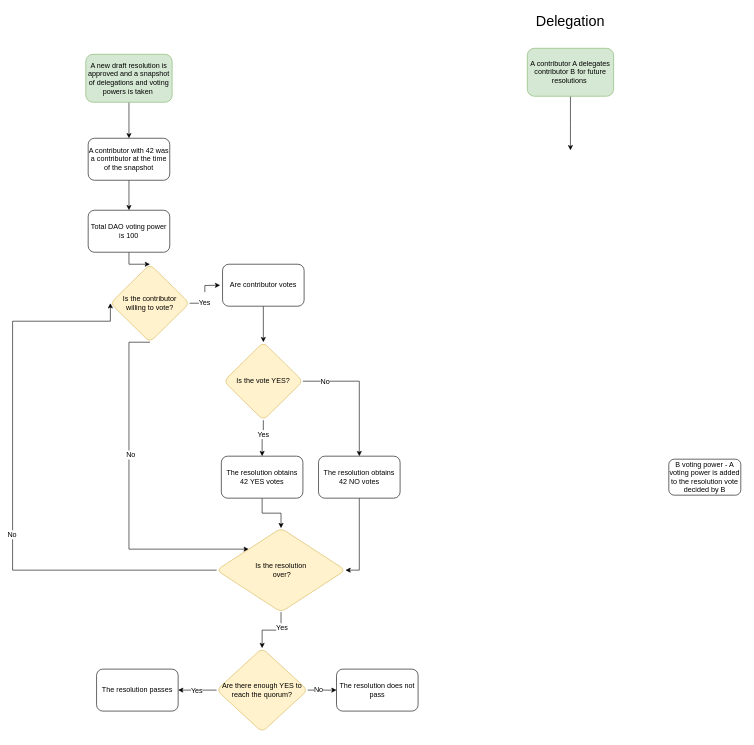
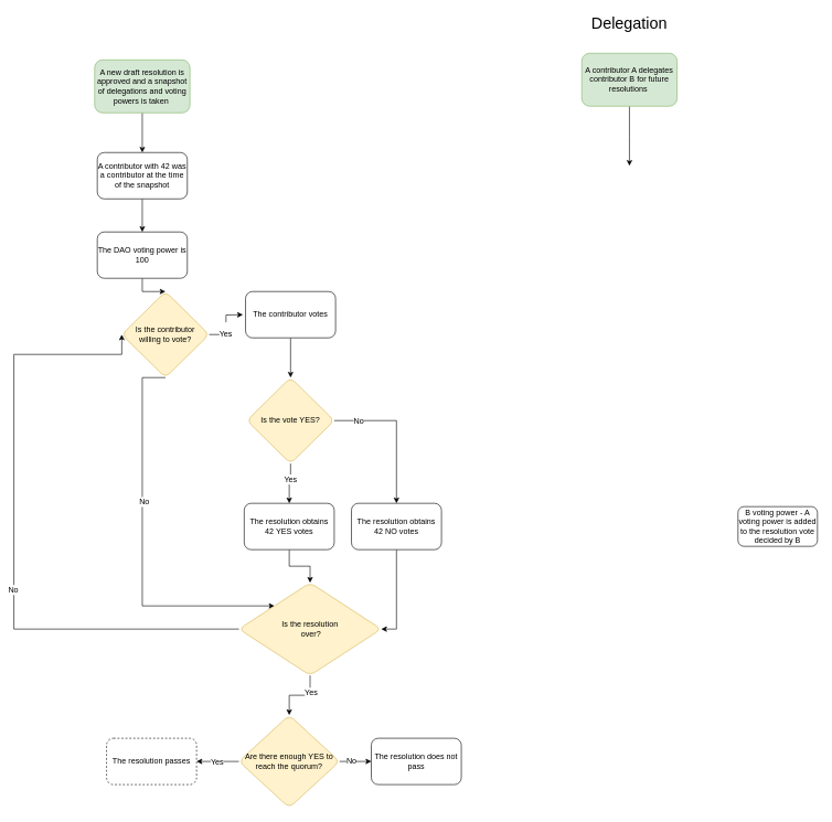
  <mxCell id="0" />
  <mxCell id="1" parent="0" />
  <mxCell id="2" style="edgeStyle=orthogonalEdgeStyle;rounded=0;orthogonalLoop=1;jettySize=auto;html=1;fontSize=12;" edge="1" parent="1" source="3" target="21"><mxGeometry relative="1" as="geometry" /></mxCell>
  <mxCell id="3" value="A contributor with 42 was a contributor at the time of the snapshot" style="rounded=1;whiteSpace=wrap;html=1;fontSize=12;glass=0;strokeWidth=1;shadow=0;" parent="1" vertex="1"><mxGeometry x="146" y="230" width="136" height="70" as="geometry" /></mxCell>
  <mxCell id="4" value="" style="edgeStyle=orthogonalEdgeStyle;rounded=0;orthogonalLoop=1;jettySize=auto;html=1;fontSize=24;" edge="1" parent="1" source="8"><mxGeometry relative="1" as="geometry"><mxPoint x="366" y="475" as="targetPoint" /></mxGeometry></mxCell>
  <mxCell id="5" value="&lt;font style=&quot;font-size: 12px;&quot;&gt;Yes&lt;/font&gt;" style="edgeLabel;html=1;align=center;verticalAlign=middle;resizable=0;points=[];fontSize=24;" vertex="1" connectable="0" parent="4"><mxGeometry x="-0.233" y="1" relative="1" as="geometry"><mxPoint y="1" as="offset" /></mxGeometry></mxCell>
  <mxCell id="6" value="" style="edgeStyle=orthogonalEdgeStyle;rounded=0;orthogonalLoop=1;jettySize=auto;html=1;fontSize=24;entryX=0;entryY=0;entryDx=0;entryDy=0;exitX=0.5;exitY=1;exitDx=0;exitDy=0;" edge="1" parent="1" source="8" target="24"><mxGeometry relative="1" as="geometry"><mxPoint x="214" y="690" as="targetPoint" /><Array as="points"><mxPoint x="214" y="915" /></Array></mxGeometry></mxCell>
  <mxCell id="7" value="No" style="edgeLabel;html=1;align=center;verticalAlign=middle;resizable=0;points=[];fontSize=12;" vertex="1" connectable="0" parent="6"><mxGeometry x="-0.235" y="2" relative="1" as="geometry"><mxPoint as="offset" /></mxGeometry></mxCell>
  <mxCell id="8" value="Is the contributor &lt;br&gt;willing to vote?" style="rhombus;whiteSpace=wrap;html=1;rounded=1;glass=0;strokeWidth=1;shadow=0;fillColor=#fff2cc;strokeColor=#d6b656;" vertex="1" parent="1"><mxGeometry x="183" y="440" width="132" height="130" as="geometry" /></mxCell>
  <mxCell id="9" style="edgeStyle=orthogonalEdgeStyle;rounded=0;orthogonalLoop=1;jettySize=auto;html=1;entryX=0.5;entryY=0;entryDx=0;entryDy=0;fontSize=12;" edge="1" parent="1" source="10" target="17"><mxGeometry relative="1" as="geometry" /></mxCell>
- <mxCell id="10" value="Are contributor votes" style="rounded=1;whiteSpace=wrap;html=1;fontSize=12;glass=0;strokeWidth=1;shadow=0;" vertex="1" parent="1"><mxGeometry x="370" y="440" width="136" height="70" as="geometry" /></mxCell>
+ <mxCell id="10" value="The contributor votes" style="rounded=1;whiteSpace=wrap;html=1;fontSize=12;glass=0;strokeWidth=1;shadow=0;" vertex="1" parent="1"><mxGeometry x="370" y="440" width="136" height="70" as="geometry" /></mxCell>
  <mxCell id="11" style="edgeStyle=orthogonalEdgeStyle;rounded=0;orthogonalLoop=1;jettySize=auto;html=1;entryX=0.5;entryY=0;entryDx=0;entryDy=0;fontSize=12;" edge="1" parent="1" source="12" target="24"><mxGeometry relative="1" as="geometry" /></mxCell>
  <mxCell id="12" value="The resolution obtains 42 YES votes" style="rounded=1;whiteSpace=wrap;html=1;fontSize=12;glass=0;strokeWidth=1;shadow=0;" vertex="1" parent="1"><mxGeometry x="368" y="760" width="136" height="70" as="geometry" /></mxCell>
  <mxCell id="13" style="edgeStyle=orthogonalEdgeStyle;rounded=0;orthogonalLoop=1;jettySize=auto;html=1;entryX=0.5;entryY=0;entryDx=0;entryDy=0;fontSize=12;" edge="1" parent="1" source="17" target="12"><mxGeometry relative="1" as="geometry" /></mxCell>
  <mxCell id="14" value="Yes" style="edgeLabel;html=1;align=center;verticalAlign=middle;resizable=0;points=[];fontSize=12;" vertex="1" connectable="0" parent="13"><mxGeometry x="-0.25" y="-1" relative="1" as="geometry"><mxPoint as="offset" /></mxGeometry></mxCell>
  <mxCell id="15" style="edgeStyle=orthogonalEdgeStyle;rounded=0;orthogonalLoop=1;jettySize=auto;html=1;fontSize=12;entryX=0.5;entryY=0;entryDx=0;entryDy=0;" edge="1" parent="1" source="17" target="19"><mxGeometry relative="1" as="geometry"><mxPoint x="600" y="760" as="targetPoint" /></mxGeometry></mxCell>
  <mxCell id="16" value="No" style="edgeLabel;html=1;align=center;verticalAlign=middle;resizable=0;points=[];fontSize=12;" vertex="1" connectable="0" parent="15"><mxGeometry x="-0.671" relative="1" as="geometry"><mxPoint y="1" as="offset" /></mxGeometry></mxCell>
  <mxCell id="17" value="Is the vote YES?" style="rhombus;whiteSpace=wrap;html=1;rounded=1;glass=0;strokeWidth=1;shadow=0;fillColor=#fff2cc;strokeColor=#d6b656;" vertex="1" parent="1"><mxGeometry x="372" y="570" width="132" height="130" as="geometry" /></mxCell>
  <mxCell id="18" style="edgeStyle=orthogonalEdgeStyle;rounded=0;orthogonalLoop=1;jettySize=auto;html=1;entryX=1;entryY=0.5;entryDx=0;entryDy=0;fontSize=12;exitX=0.5;exitY=1;exitDx=0;exitDy=0;" edge="1" parent="1" source="19" target="24"><mxGeometry relative="1" as="geometry" /></mxCell>
  <mxCell id="19" value="The resolution obtains 42 NO votes" style="rounded=1;whiteSpace=wrap;html=1;fontSize=12;glass=0;strokeWidth=1;shadow=0;" vertex="1" parent="1"><mxGeometry x="530" y="760" width="136" height="70" as="geometry" /></mxCell>
  <mxCell id="20" style="edgeStyle=orthogonalEdgeStyle;rounded=0;orthogonalLoop=1;jettySize=auto;html=1;fontSize=12;" edge="1" parent="1" source="21" target="8"><mxGeometry relative="1" as="geometry" /></mxCell>
- <mxCell id="21" value="Total DAO voting power is 100" style="rounded=1;whiteSpace=wrap;html=1;fontSize=12;glass=0;strokeWidth=1;shadow=0;" vertex="1" parent="1"><mxGeometry x="146" y="350" width="136" height="70" as="geometry" /></mxCell>
+ <mxCell id="21" value="The DAO voting power is 100" style="rounded=1;whiteSpace=wrap;html=1;fontSize=12;glass=0;strokeWidth=1;shadow=0;" vertex="1" parent="1"><mxGeometry x="146" y="350" width="136" height="70" as="geometry" /></mxCell>
  <mxCell id="22" style="edgeStyle=orthogonalEdgeStyle;rounded=0;orthogonalLoop=1;jettySize=auto;html=1;fontSize=12;entryX=0.5;entryY=0;entryDx=0;entryDy=0;" edge="1" parent="1" source="24" target="32"><mxGeometry relative="1" as="geometry"><mxPoint x="426" y="1060" as="targetPoint" /></mxGeometry></mxCell>
  <mxCell id="23" value="Yes" style="edgeLabel;html=1;align=center;verticalAlign=middle;resizable=0;points=[];fontSize=12;" vertex="1" connectable="0" parent="22"><mxGeometry x="-0.485" y="1" relative="1" as="geometry"><mxPoint y="1" as="offset" /></mxGeometry></mxCell>
  <mxCell id="24" value="Is the resolution&lt;br&gt;&amp;nbsp;over?" style="rhombus;whiteSpace=wrap;html=1;rounded=1;glass=0;strokeWidth=1;shadow=0;fillColor=#fff2cc;strokeColor=#d6b656;" vertex="1" parent="1"><mxGeometry x="360" y="880" width="215" height="140" as="geometry" /></mxCell>
- <mxCell id="25" value="The resolution passes" style="rounded=1;whiteSpace=wrap;html=1;fontSize=12;glass=0;strokeWidth=1;shadow=0;" vertex="1" parent="1"><mxGeometry x="160" y="1115" width="136" height="70" as="geometry" /></mxCell>
+ <mxCell id="25" value="The resolution passes" style="rounded=1;whiteSpace=wrap;html=1;fontSize=12;glass=0;strokeWidth=1;shadow=0;dashed=1;" vertex="1" parent="1"><mxGeometry x="160" y="1115" width="136" height="70" as="geometry" /></mxCell>
  <mxCell id="26" style="edgeStyle=orthogonalEdgeStyle;rounded=0;orthogonalLoop=1;jettySize=auto;html=1;entryX=0;entryY=0.5;entryDx=0;entryDy=0;fontSize=12;exitX=0;exitY=0.5;exitDx=0;exitDy=0;" edge="1" parent="1" source="24" target="8"><mxGeometry relative="1" as="geometry"><Array as="points"><mxPoint x="20" y="950" /><mxPoint x="20" y="535" /></Array></mxGeometry></mxCell>
  <mxCell id="27" value="No" style="edgeLabel;html=1;align=center;verticalAlign=middle;resizable=0;points=[];fontSize=12;" vertex="1" connectable="0" parent="26"><mxGeometry x="-0.156" y="2" relative="1" as="geometry"><mxPoint as="offset" /></mxGeometry></mxCell>
  <mxCell id="28" style="edgeStyle=orthogonalEdgeStyle;rounded=0;orthogonalLoop=1;jettySize=auto;html=1;fontSize=12;entryX=0;entryY=0.5;entryDx=0;entryDy=0;" edge="1" parent="1" source="32" target="33"><mxGeometry relative="1" as="geometry"><mxPoint x="540" y="1150" as="targetPoint" /></mxGeometry></mxCell>
  <mxCell id="29" value="No" style="edgeLabel;html=1;align=center;verticalAlign=middle;resizable=0;points=[];fontSize=12;" vertex="1" connectable="0" parent="28"><mxGeometry x="-0.286" y="1" relative="1" as="geometry"><mxPoint as="offset" /></mxGeometry></mxCell>
  <mxCell id="30" style="edgeStyle=orthogonalEdgeStyle;rounded=0;orthogonalLoop=1;jettySize=auto;html=1;entryX=1;entryY=0.5;entryDx=0;entryDy=0;fontSize=12;" edge="1" parent="1" source="32" target="25"><mxGeometry relative="1" as="geometry" /></mxCell>
  <mxCell id="31" value="Yes" style="edgeLabel;html=1;align=center;verticalAlign=middle;resizable=0;points=[];fontSize=12;" vertex="1" connectable="0" parent="30"><mxGeometry x="0.074" y="1" relative="1" as="geometry"><mxPoint as="offset" /></mxGeometry></mxCell>
  <mxCell id="32" value="Are there enough YES to reach the quorum?" style="rhombus;whiteSpace=wrap;html=1;rounded=1;glass=0;strokeWidth=1;shadow=0;fillColor=#fff2cc;strokeColor=#d6b656;" vertex="1" parent="1"><mxGeometry x="360" y="1080" width="152" height="140" as="geometry" /></mxCell>
  <mxCell id="33" value="The resolution does not pass" style="rounded=1;whiteSpace=wrap;html=1;fontSize=12;glass=0;strokeWidth=1;shadow=0;" vertex="1" parent="1"><mxGeometry x="560" y="1115" width="136" height="70" as="geometry" /></mxCell>
  <mxCell id="34" style="edgeStyle=orthogonalEdgeStyle;rounded=0;orthogonalLoop=1;jettySize=auto;html=1;fontSize=12;" edge="1" parent="1" source="35" target="3"><mxGeometry relative="1" as="geometry" /></mxCell>
  <mxCell id="35" value="A new draft resolution is approved and a snapshot of delegations and voting powers is taken&amp;nbsp;" style="rounded=1;whiteSpace=wrap;html=1;fontSize=12;glass=0;strokeWidth=1;shadow=0;fillColor=#d5e8d4;strokeColor=#82b366;" vertex="1" parent="1"><mxGeometry x="142" y="90" width="144" height="80" as="geometry" /></mxCell>
  <mxCell id="36" value="&lt;font style=&quot;font-size: 24px;&quot;&gt;Delegation&lt;/font&gt;" style="text;html=1;strokeColor=none;fillColor=none;align=center;verticalAlign=middle;whiteSpace=wrap;rounded=0;" vertex="1" parent="1"><mxGeometry x="920" y="20" width="60" height="30" as="geometry" /></mxCell>
  <mxCell id="37" value="" style="edgeStyle=orthogonalEdgeStyle;rounded=0;orthogonalLoop=1;jettySize=auto;html=1;fontSize=12;entryX=0.5;entryY=0;entryDx=0;entryDy=0;" edge="1" parent="1" source="38"><mxGeometry relative="1" as="geometry"><mxPoint x="950" y="250" as="targetPoint" /></mxGeometry></mxCell>
  <mxCell id="38" value="A contributor A delegates contributor B for future resolutions&amp;nbsp;" style="rounded=1;whiteSpace=wrap;html=1;fontSize=12;glass=0;strokeWidth=1;shadow=0;fillColor=#d5e8d4;strokeColor=#82b366;" vertex="1" parent="1"><mxGeometry x="878" y="80" width="144" height="80" as="geometry" /></mxCell>
  <mxCell id="39" value="B voting power - A voting power is added to the resolution vote decided by B" style="whiteSpace=wrap;html=1;rounded=1;glass=0;strokeWidth=1;shadow=0;" vertex="1" parent="1"><mxGeometry x="1114" y="765" width="120" height="60" as="geometry" /></mxCell>
